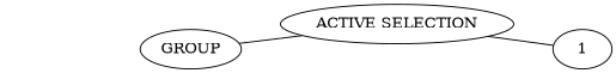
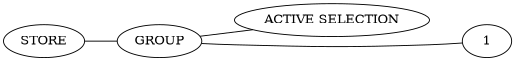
  strict graph {
    rankdir=LR
+   STORE
    GROUP
    "ACTIVE SELECTION"
    1
+   STORE -- GROUP
    GROUP -- "ACTIVE SELECTION"
-   "ACTIVE SELECTION" -- 1
+   GROUP -- 1
  }
